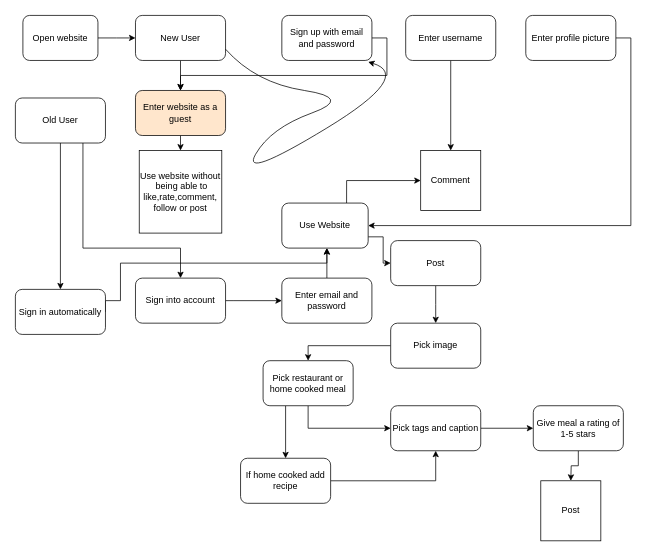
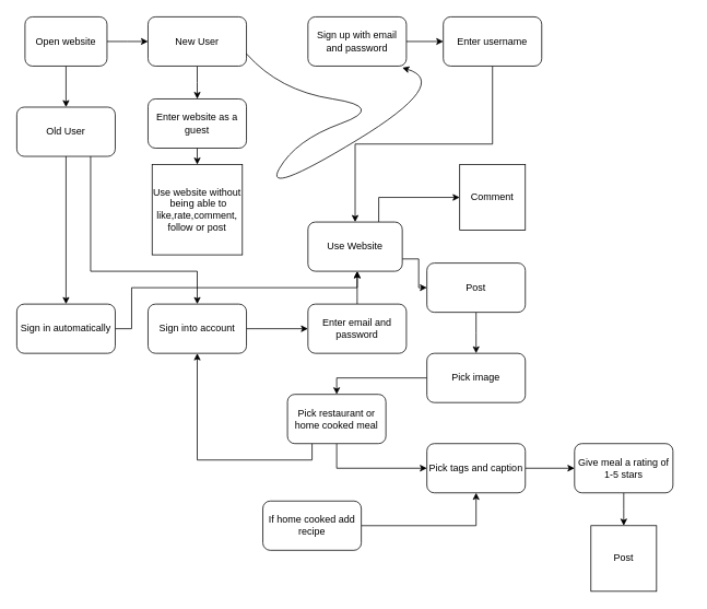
  <mxCell id="0" />
  <mxCell id="1" parent="0" />
  <mxCell id="2" style="edgeStyle=orthogonalEdgeStyle;rounded=0;orthogonalLoop=1;jettySize=auto;html=1;" parent="1" source="4" edge="1"><mxGeometry relative="1" as="geometry"><mxPoint x="180" y="50" as="targetPoint" /></mxGeometry></mxCell>
+ <mxCell id="3" style="edgeStyle=orthogonalEdgeStyle;rounded=0;orthogonalLoop=1;jettySize=auto;html=1;exitX=0.5;exitY=1;exitDx=0;exitDy=0;entryX=0.5;entryY=0;entryDx=0;entryDy=0;" parent="1" source="4" target="21" edge="1"><mxGeometry relative="1" as="geometry"><mxPoint x="80" y="360" as="targetPoint" /></mxGeometry></mxCell>
  <mxCell id="4" value="Open website" style="rounded=1;whiteSpace=wrap;html=1;" parent="1" vertex="1"><mxGeometry x="30" y="20" width="100" height="60" as="geometry" /></mxCell>
- <mxCell id="5" style="edgeStyle=orthogonalEdgeStyle;rounded=0;orthogonalLoop=1;jettySize=auto;html=1;exitX=1;exitY=0.5;exitDx=0;exitDy=0;" parent="1" source="6" target="17" edge="1"><mxGeometry relative="1" as="geometry"><mxPoint x="550" y="50" as="targetPoint" /></mxGeometry></mxCell>
+ <mxCell id="5" style="edgeStyle=orthogonalEdgeStyle;rounded=0;orthogonalLoop=1;jettySize=auto;html=1;exitX=1;exitY=0.5;exitDx=0;exitDy=0;" parent="1" source="6" target="13" edge="1"><mxGeometry relative="1" as="geometry"><mxPoint x="550" y="50" as="targetPoint" /></mxGeometry></mxCell>
  <mxCell id="6" value="Sign up with email and password" style="rounded=1;whiteSpace=wrap;html=1;" parent="1" vertex="1"><mxGeometry x="375" y="20" width="120" height="60" as="geometry" /></mxCell>
  <mxCell id="7" style="edgeStyle=orthogonalEdgeStyle;rounded=0;orthogonalLoop=1;jettySize=auto;html=1;exitX=0.5;exitY=1;exitDx=0;exitDy=0;" parent="1" source="8" edge="1"><mxGeometry relative="1" as="geometry"><mxPoint x="240" y="120" as="targetPoint" /></mxGeometry></mxCell>
  <mxCell id="8" value="New User" style="rounded=1;whiteSpace=wrap;html=1;" parent="1" vertex="1"><mxGeometry x="180" y="20" width="120" height="60" as="geometry" /></mxCell>
  <mxCell id="9" style="edgeStyle=orthogonalEdgeStyle;rounded=0;orthogonalLoop=1;jettySize=auto;html=1;exitX=1;exitY=0.75;exitDx=0;exitDy=0;entryX=0;entryY=0.5;entryDx=0;entryDy=0;" parent="1" source="11" target="29" edge="1"><mxGeometry relative="1" as="geometry" /></mxCell>
  <mxCell id="10" style="edgeStyle=orthogonalEdgeStyle;rounded=0;orthogonalLoop=1;jettySize=auto;html=1;exitX=0.75;exitY=0;exitDx=0;exitDy=0;entryX=0;entryY=0.5;entryDx=0;entryDy=0;" parent="1" source="11" target="30" edge="1"><mxGeometry relative="1" as="geometry" /></mxCell>
  <mxCell id="11" value="Use Website" style="rounded=1;whiteSpace=wrap;html=1;" parent="1" vertex="1"><mxGeometry x="375" y="270" width="115" height="60" as="geometry" /></mxCell>
- <mxCell id="12" style="edgeStyle=orthogonalEdgeStyle;rounded=0;orthogonalLoop=1;jettySize=auto;html=1;exitX=0.5;exitY=1;exitDx=0;exitDy=0;" parent="1" source="13" target="30" edge="1"><mxGeometry relative="1" as="geometry" /></mxCell>
+ <mxCell id="12" style="edgeStyle=orthogonalEdgeStyle;rounded=0;orthogonalLoop=1;jettySize=auto;html=1;exitX=0.5;exitY=1;exitDx=0;exitDy=0;" parent="1" source="13" target="11" edge="1"><mxGeometry relative="1" as="geometry" /></mxCell>
  <mxCell id="13" value="Enter username" style="rounded=1;whiteSpace=wrap;html=1;" parent="1" vertex="1"><mxGeometry x="540" y="20" width="120" height="60" as="geometry" /></mxCell>
- <mxCell id="14" style="edgeStyle=orthogonalEdgeStyle;rounded=0;orthogonalLoop=1;jettySize=auto;html=1;exitX=1;exitY=0.5;exitDx=0;exitDy=0;entryX=1;entryY=0.5;entryDx=0;entryDy=0;" parent="1" source="15" target="11" edge="1"><mxGeometry relative="1" as="geometry"><mxPoint x="560" y="190" as="targetPoint" /><Array as="points"><mxPoint x="840" y="50" /><mxPoint x="840" y="300" /></Array></mxGeometry></mxCell>
- <mxCell id="15" value="Enter profile picture" style="rounded=1;whiteSpace=wrap;html=1;" parent="1" vertex="1"><mxGeometry x="700" y="20" width="120" height="60" as="geometry" /></mxCell>
  <mxCell id="16" style="edgeStyle=orthogonalEdgeStyle;rounded=0;orthogonalLoop=1;jettySize=auto;html=1;exitX=0.5;exitY=1;exitDx=0;exitDy=0;entryX=0.5;entryY=0;entryDx=0;entryDy=0;" parent="1" source="17" target="18" edge="1"><mxGeometry relative="1" as="geometry" /></mxCell>
- <mxCell id="17" value="Enter website as a guest" style="rounded=1;whiteSpace=wrap;html=1;fillColor=#ffe6cc;" parent="1" vertex="1"><mxGeometry x="180" y="120" width="120" height="60" as="geometry" /></mxCell>
+ <mxCell id="17" value="Enter website as a guest" style="rounded=1;whiteSpace=wrap;html=1;" parent="1" vertex="1"><mxGeometry x="180" y="120" width="120" height="60" as="geometry" /></mxCell>
  <mxCell id="18" value="Use website without&lt;br&gt;&amp;nbsp;being able to like,rate,comment,&lt;br&gt;follow or post" style="whiteSpace=wrap;html=1;aspect=fixed;" parent="1" vertex="1"><mxGeometry x="185" y="200" width="110" height="110" as="geometry" /></mxCell>
  <mxCell id="19" style="edgeStyle=orthogonalEdgeStyle;rounded=0;orthogonalLoop=1;jettySize=auto;html=1;entryX=0.5;entryY=0;entryDx=0;entryDy=0;" parent="1" source="21" target="23" edge="1"><mxGeometry relative="1" as="geometry" /></mxCell>
  <mxCell id="20" style="edgeStyle=orthogonalEdgeStyle;rounded=0;orthogonalLoop=1;jettySize=auto;html=1;exitX=0.75;exitY=1;exitDx=0;exitDy=0;entryX=0.5;entryY=0;entryDx=0;entryDy=0;" parent="1" source="21" target="25" edge="1"><mxGeometry relative="1" as="geometry"><mxPoint x="240" y="360" as="targetPoint" /><Array as="points"><mxPoint x="110" y="330" /><mxPoint x="240" y="330" /></Array></mxGeometry></mxCell>
  <mxCell id="21" value="Old User" style="rounded=1;whiteSpace=wrap;html=1;" parent="1" vertex="1"><mxGeometry x="20" y="130" width="120" height="60" as="geometry" /></mxCell>
  <mxCell id="22" style="edgeStyle=orthogonalEdgeStyle;rounded=0;orthogonalLoop=1;jettySize=auto;html=1;exitX=1;exitY=0.5;exitDx=0;exitDy=0;" parent="1" source="23" edge="1"><mxGeometry relative="1" as="geometry"><mxPoint x="435" y="330" as="targetPoint" /><Array as="points"><mxPoint x="160" y="400" /><mxPoint x="160" y="350" /><mxPoint x="435" y="350" /></Array></mxGeometry></mxCell>
- <mxCell id="23" value="Sign in automatically" style="rounded=1;whiteSpace=wrap;html=1;" parent="1" vertex="1"><mxGeometry x="20" y="385" width="120" height="60" as="geometry" /></mxCell>
+ <mxCell id="23" value="Sign in automatically" style="rounded=1;whiteSpace=wrap;html=1;" parent="1" vertex="1"><mxGeometry x="20" y="370" width="120" height="60" as="geometry" /></mxCell>
  <mxCell id="24" style="edgeStyle=orthogonalEdgeStyle;rounded=0;orthogonalLoop=1;jettySize=auto;html=1;entryX=0;entryY=0.5;entryDx=0;entryDy=0;" parent="1" source="25" target="27" edge="1"><mxGeometry relative="1" as="geometry"><mxPoint x="350" y="390" as="targetPoint" /><Array as="points"><mxPoint x="310" y="400" /><mxPoint x="310" y="400" /></Array></mxGeometry></mxCell>
  <mxCell id="25" value="Sign into account" style="rounded=1;whiteSpace=wrap;html=1;" parent="1" vertex="1"><mxGeometry x="180" y="370" width="120" height="60" as="geometry" /></mxCell>
  <mxCell id="26" style="edgeStyle=orthogonalEdgeStyle;rounded=0;orthogonalLoop=1;jettySize=auto;html=1;exitX=0.5;exitY=0;exitDx=0;exitDy=0;" parent="1" source="27" edge="1"><mxGeometry relative="1" as="geometry"><mxPoint x="435" y="330" as="targetPoint" /></mxGeometry></mxCell>
  <mxCell id="27" value="Enter email and password" style="rounded=1;whiteSpace=wrap;html=1;" parent="1" vertex="1"><mxGeometry x="375" y="370" width="120" height="60" as="geometry" /></mxCell>
  <mxCell id="28" style="edgeStyle=orthogonalEdgeStyle;rounded=0;orthogonalLoop=1;jettySize=auto;html=1;" parent="1" source="29" edge="1"><mxGeometry relative="1" as="geometry"><mxPoint x="580" y="430" as="targetPoint" /></mxGeometry></mxCell>
  <mxCell id="29" value="Post" style="rounded=1;whiteSpace=wrap;html=1;" parent="1" vertex="1"><mxGeometry x="520" y="320" width="120" height="60" as="geometry" /></mxCell>
  <mxCell id="30" value="Comment" style="whiteSpace=wrap;html=1;aspect=fixed;" parent="1" vertex="1"><mxGeometry x="560" y="200" width="80" height="80" as="geometry" /></mxCell>
  <mxCell id="31" value="" style="curved=1;endArrow=classic;html=1;exitX=1;exitY=0.75;exitDx=0;exitDy=0;entryX=0.958;entryY=1.033;entryDx=0;entryDy=0;entryPerimeter=0;" parent="1" source="8" target="6" edge="1"><mxGeometry width="50" height="50" relative="1" as="geometry"><mxPoint x="330" y="200" as="sourcePoint" /><mxPoint x="340" y="150" as="targetPoint" /><Array as="points"><mxPoint x="340" y="110" /><mxPoint x="470" y="130" /><mxPoint x="360" y="170" /><mxPoint x="320" y="240" /><mxPoint x="550" y="100" /></Array></mxGeometry></mxCell>
  <mxCell id="32" style="edgeStyle=orthogonalEdgeStyle;rounded=0;orthogonalLoop=1;jettySize=auto;html=1;exitX=0;exitY=0.5;exitDx=0;exitDy=0;entryX=0.5;entryY=0;entryDx=0;entryDy=0;" parent="1" source="33" target="38" edge="1"><mxGeometry relative="1" as="geometry"><mxPoint x="410" y="490" as="targetPoint" /><Array as="points"><mxPoint x="410" y="460" /></Array></mxGeometry></mxCell>
  <mxCell id="33" value="Pick image" style="rounded=1;whiteSpace=wrap;html=1;" parent="1" vertex="1"><mxGeometry x="520" y="430" width="120" height="60" as="geometry" /></mxCell>
  <mxCell id="34" style="edgeStyle=orthogonalEdgeStyle;rounded=0;orthogonalLoop=1;jettySize=auto;html=1;exitX=1;exitY=0.5;exitDx=0;exitDy=0;entryX=0;entryY=0.5;entryDx=0;entryDy=0;" parent="1" source="35" target="42" edge="1"><mxGeometry relative="1" as="geometry" /></mxCell>
  <mxCell id="35" value="Pick tags and caption" style="rounded=1;whiteSpace=wrap;html=1;" parent="1" vertex="1"><mxGeometry x="520" y="540" width="120" height="60" as="geometry" /></mxCell>
  <mxCell id="36" style="edgeStyle=orthogonalEdgeStyle;rounded=0;orthogonalLoop=1;jettySize=auto;html=1;entryX=0;entryY=0.5;entryDx=0;entryDy=0;" parent="1" source="38" target="35" edge="1"><mxGeometry relative="1" as="geometry"><mxPoint x="500" y="560" as="targetPoint" /><Array as="points"><mxPoint x="410" y="570" /></Array></mxGeometry></mxCell>
- <mxCell id="37" style="edgeStyle=orthogonalEdgeStyle;rounded=0;orthogonalLoop=1;jettySize=auto;html=1;exitX=0.25;exitY=1;exitDx=0;exitDy=0;entryX=0.5;entryY=0;entryDx=0;entryDy=0;" parent="1" source="38" target="40" edge="1"><mxGeometry relative="1" as="geometry"><mxPoint x="380" y="610" as="targetPoint" /></mxGeometry></mxCell>
+ <mxCell id="37" style="edgeStyle=orthogonalEdgeStyle;rounded=0;orthogonalLoop=1;jettySize=auto;html=1;exitX=0.25;exitY=1;exitDx=0;exitDy=0;" parent="1" source="38" target="25" edge="1"><mxGeometry relative="1" as="geometry"><mxPoint x="380" y="610" as="targetPoint" /></mxGeometry></mxCell>
  <mxCell id="38" value="Pick restaurant or home cooked meal" style="rounded=1;whiteSpace=wrap;html=1;" parent="1" vertex="1"><mxGeometry x="350" y="480" width="120" height="60" as="geometry" /></mxCell>
  <mxCell id="39" style="edgeStyle=orthogonalEdgeStyle;rounded=0;orthogonalLoop=1;jettySize=auto;html=1;entryX=0.5;entryY=1;entryDx=0;entryDy=0;" parent="1" source="40" target="35" edge="1"><mxGeometry relative="1" as="geometry" /></mxCell>
  <mxCell id="40" value="If home cooked add recipe" style="rounded=1;whiteSpace=wrap;html=1;" parent="1" vertex="1"><mxGeometry x="320" y="610" width="120" height="60" as="geometry" /></mxCell>
  <mxCell id="41" style="edgeStyle=orthogonalEdgeStyle;rounded=0;orthogonalLoop=1;jettySize=auto;html=1;" parent="1" source="42" edge="1"><mxGeometry relative="1" as="geometry"><mxPoint x="760" y="640" as="targetPoint" /></mxGeometry></mxCell>
- <mxCell id="42" value="Give meal a rating of 1-5 stars" style="rounded=1;whiteSpace=wrap;html=1;" parent="1" vertex="1"><mxGeometry x="710" y="540" width="120" height="60" as="geometry" /></mxCell>
+ <mxCell id="42" value="Give meal a rating of 1-5 stars" style="rounded=1;whiteSpace=wrap;html=1;" parent="1" vertex="1"><mxGeometry x="700" y="540" width="120" height="60" as="geometry" /></mxCell>
  <mxCell id="43" value="Post" style="whiteSpace=wrap;html=1;aspect=fixed;" parent="1" vertex="1"><mxGeometry x="720" y="640" width="80" height="80" as="geometry" /></mxCell>
